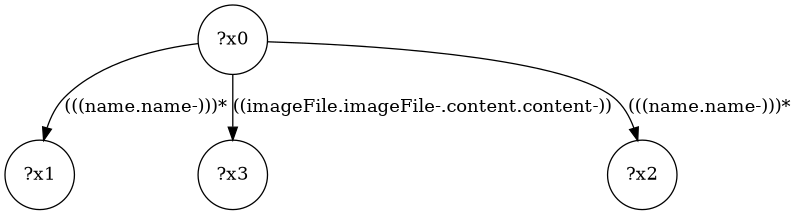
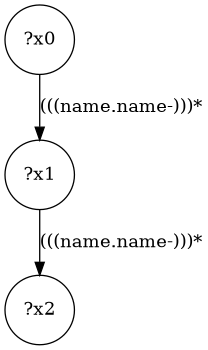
  digraph {
    node [shape=circle]
    n1 [label="?x0"]
    n2 [label="?x1"]
-   n3 [label="?x3"]
    n4 [label="?x2"]
    n1 -> n2 [label="(((name.name-)))*"]
-   n1 -> n3 [label="((imageFile.imageFile-.content.content-))"]
-   n1 -> n4 [label="(((name.name-)))*"]
+   n2 -> n4 [label="(((name.name-)))*"]
  }
